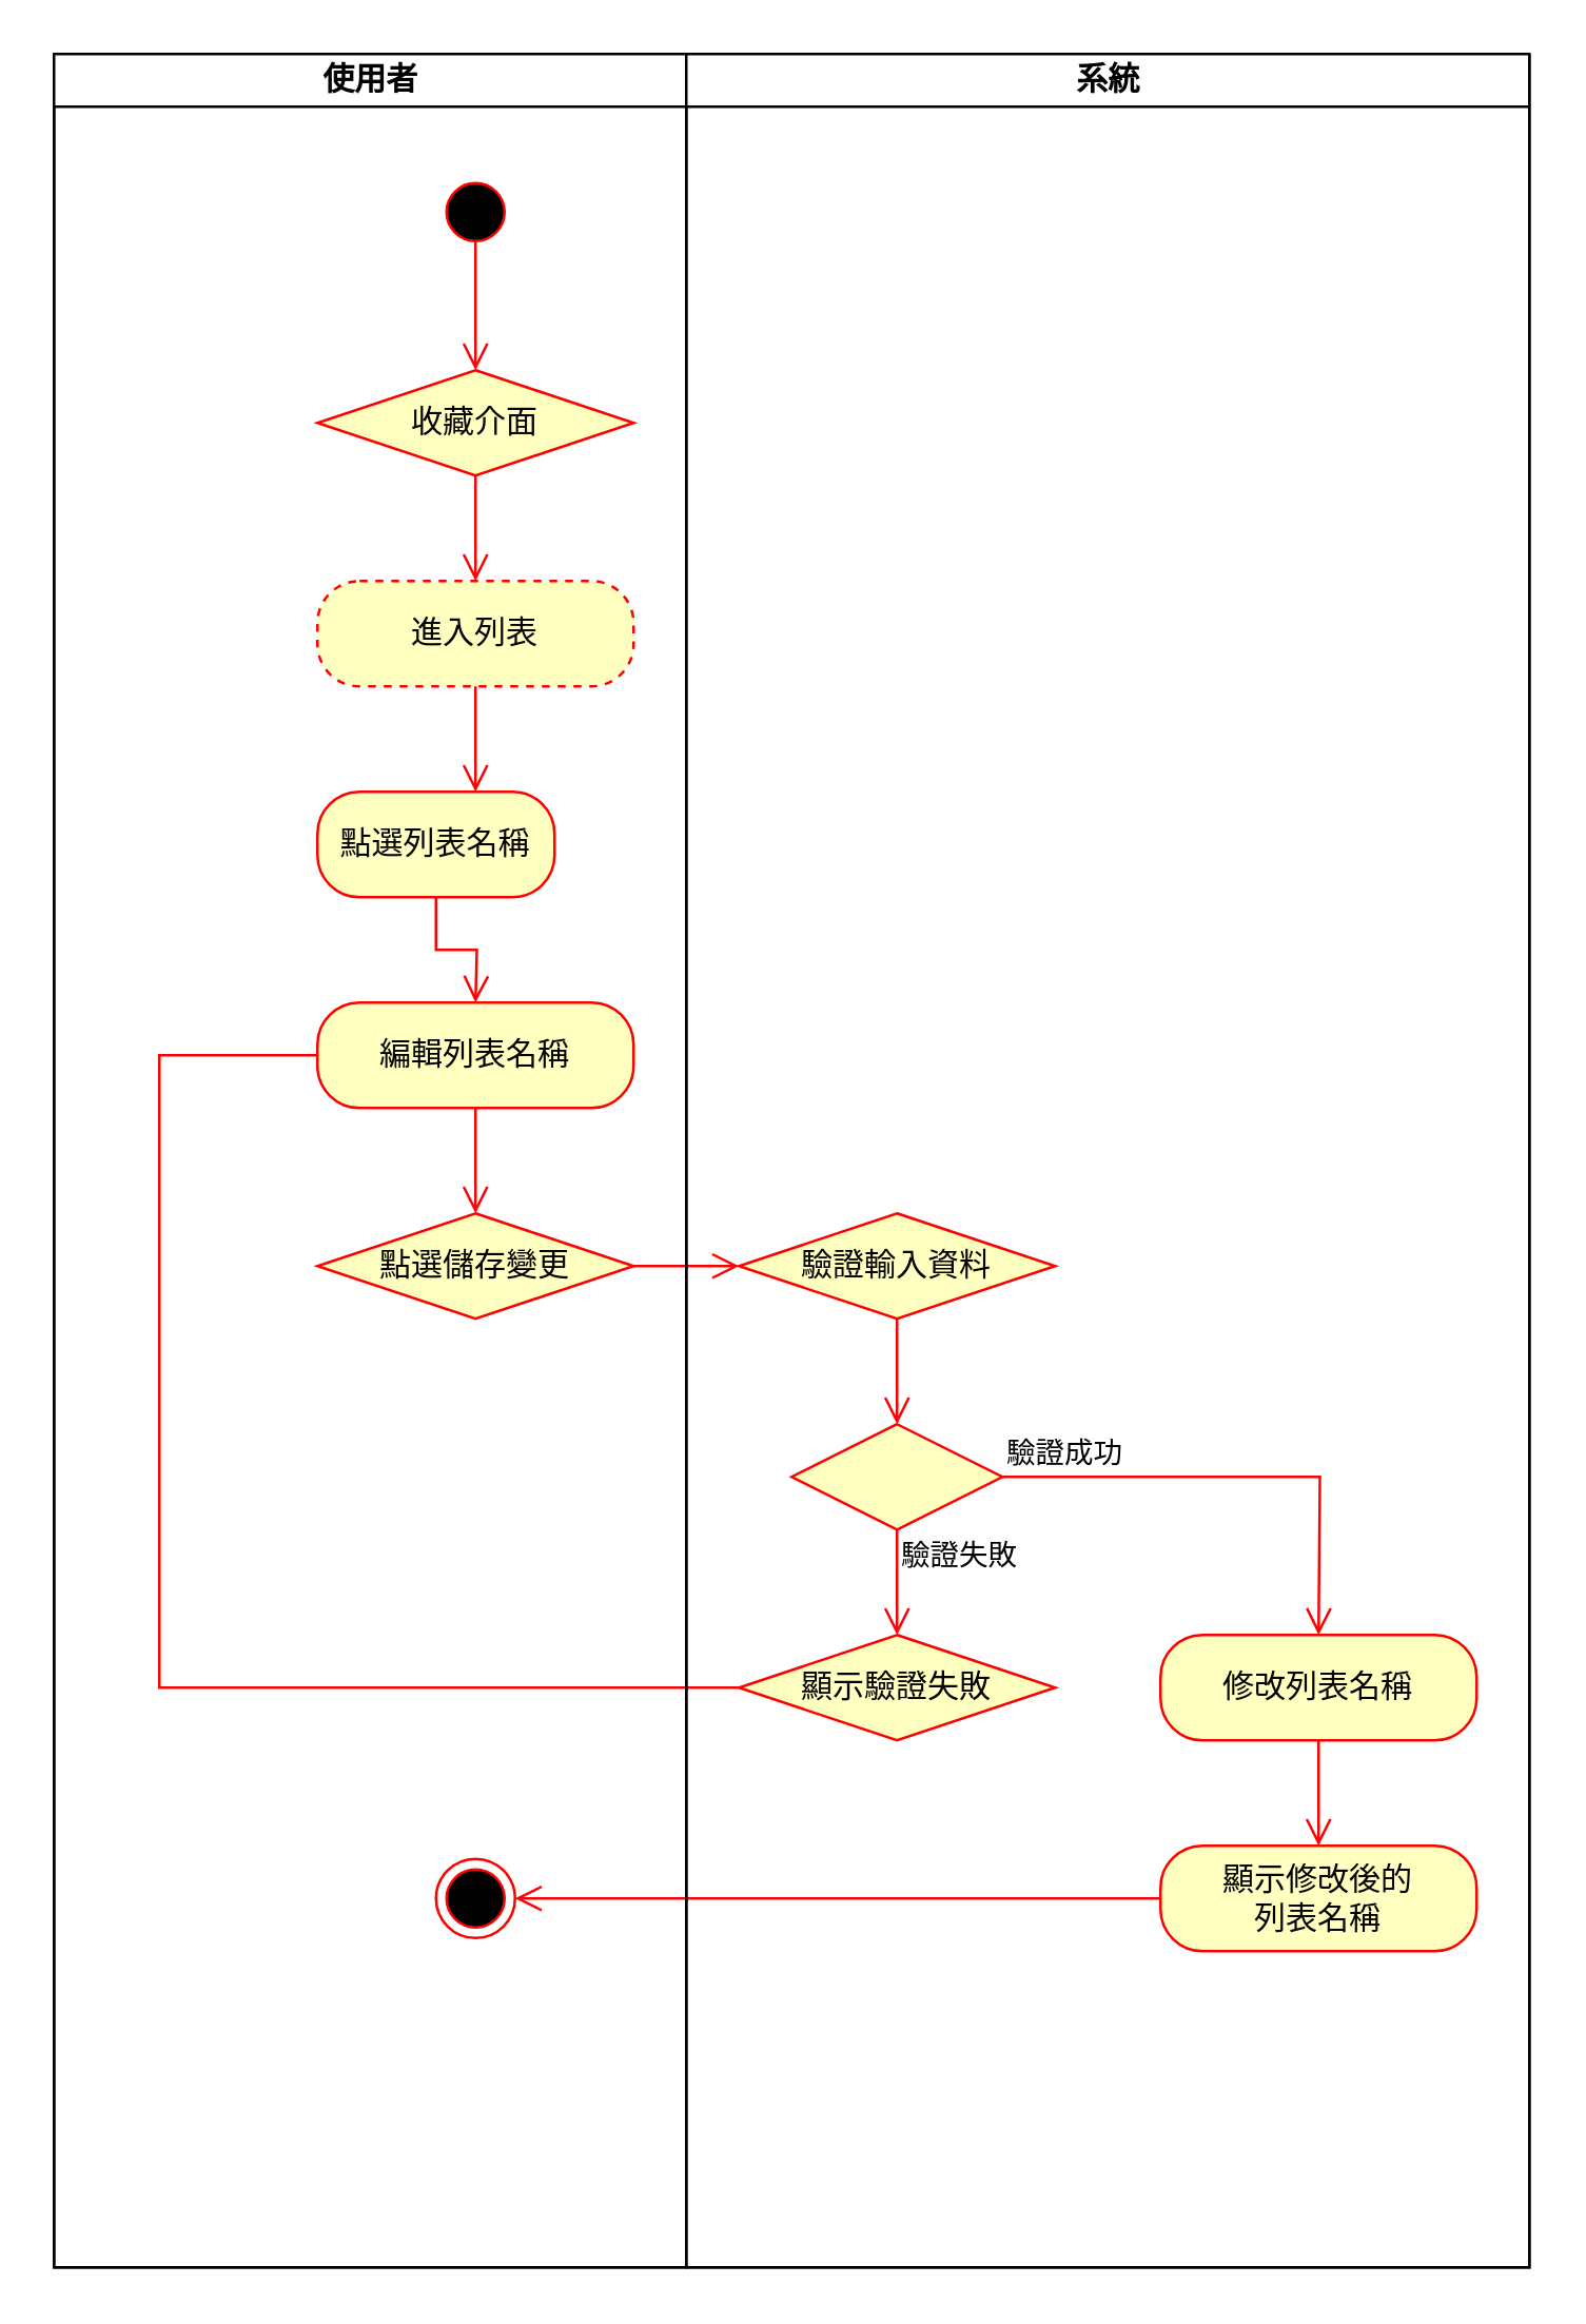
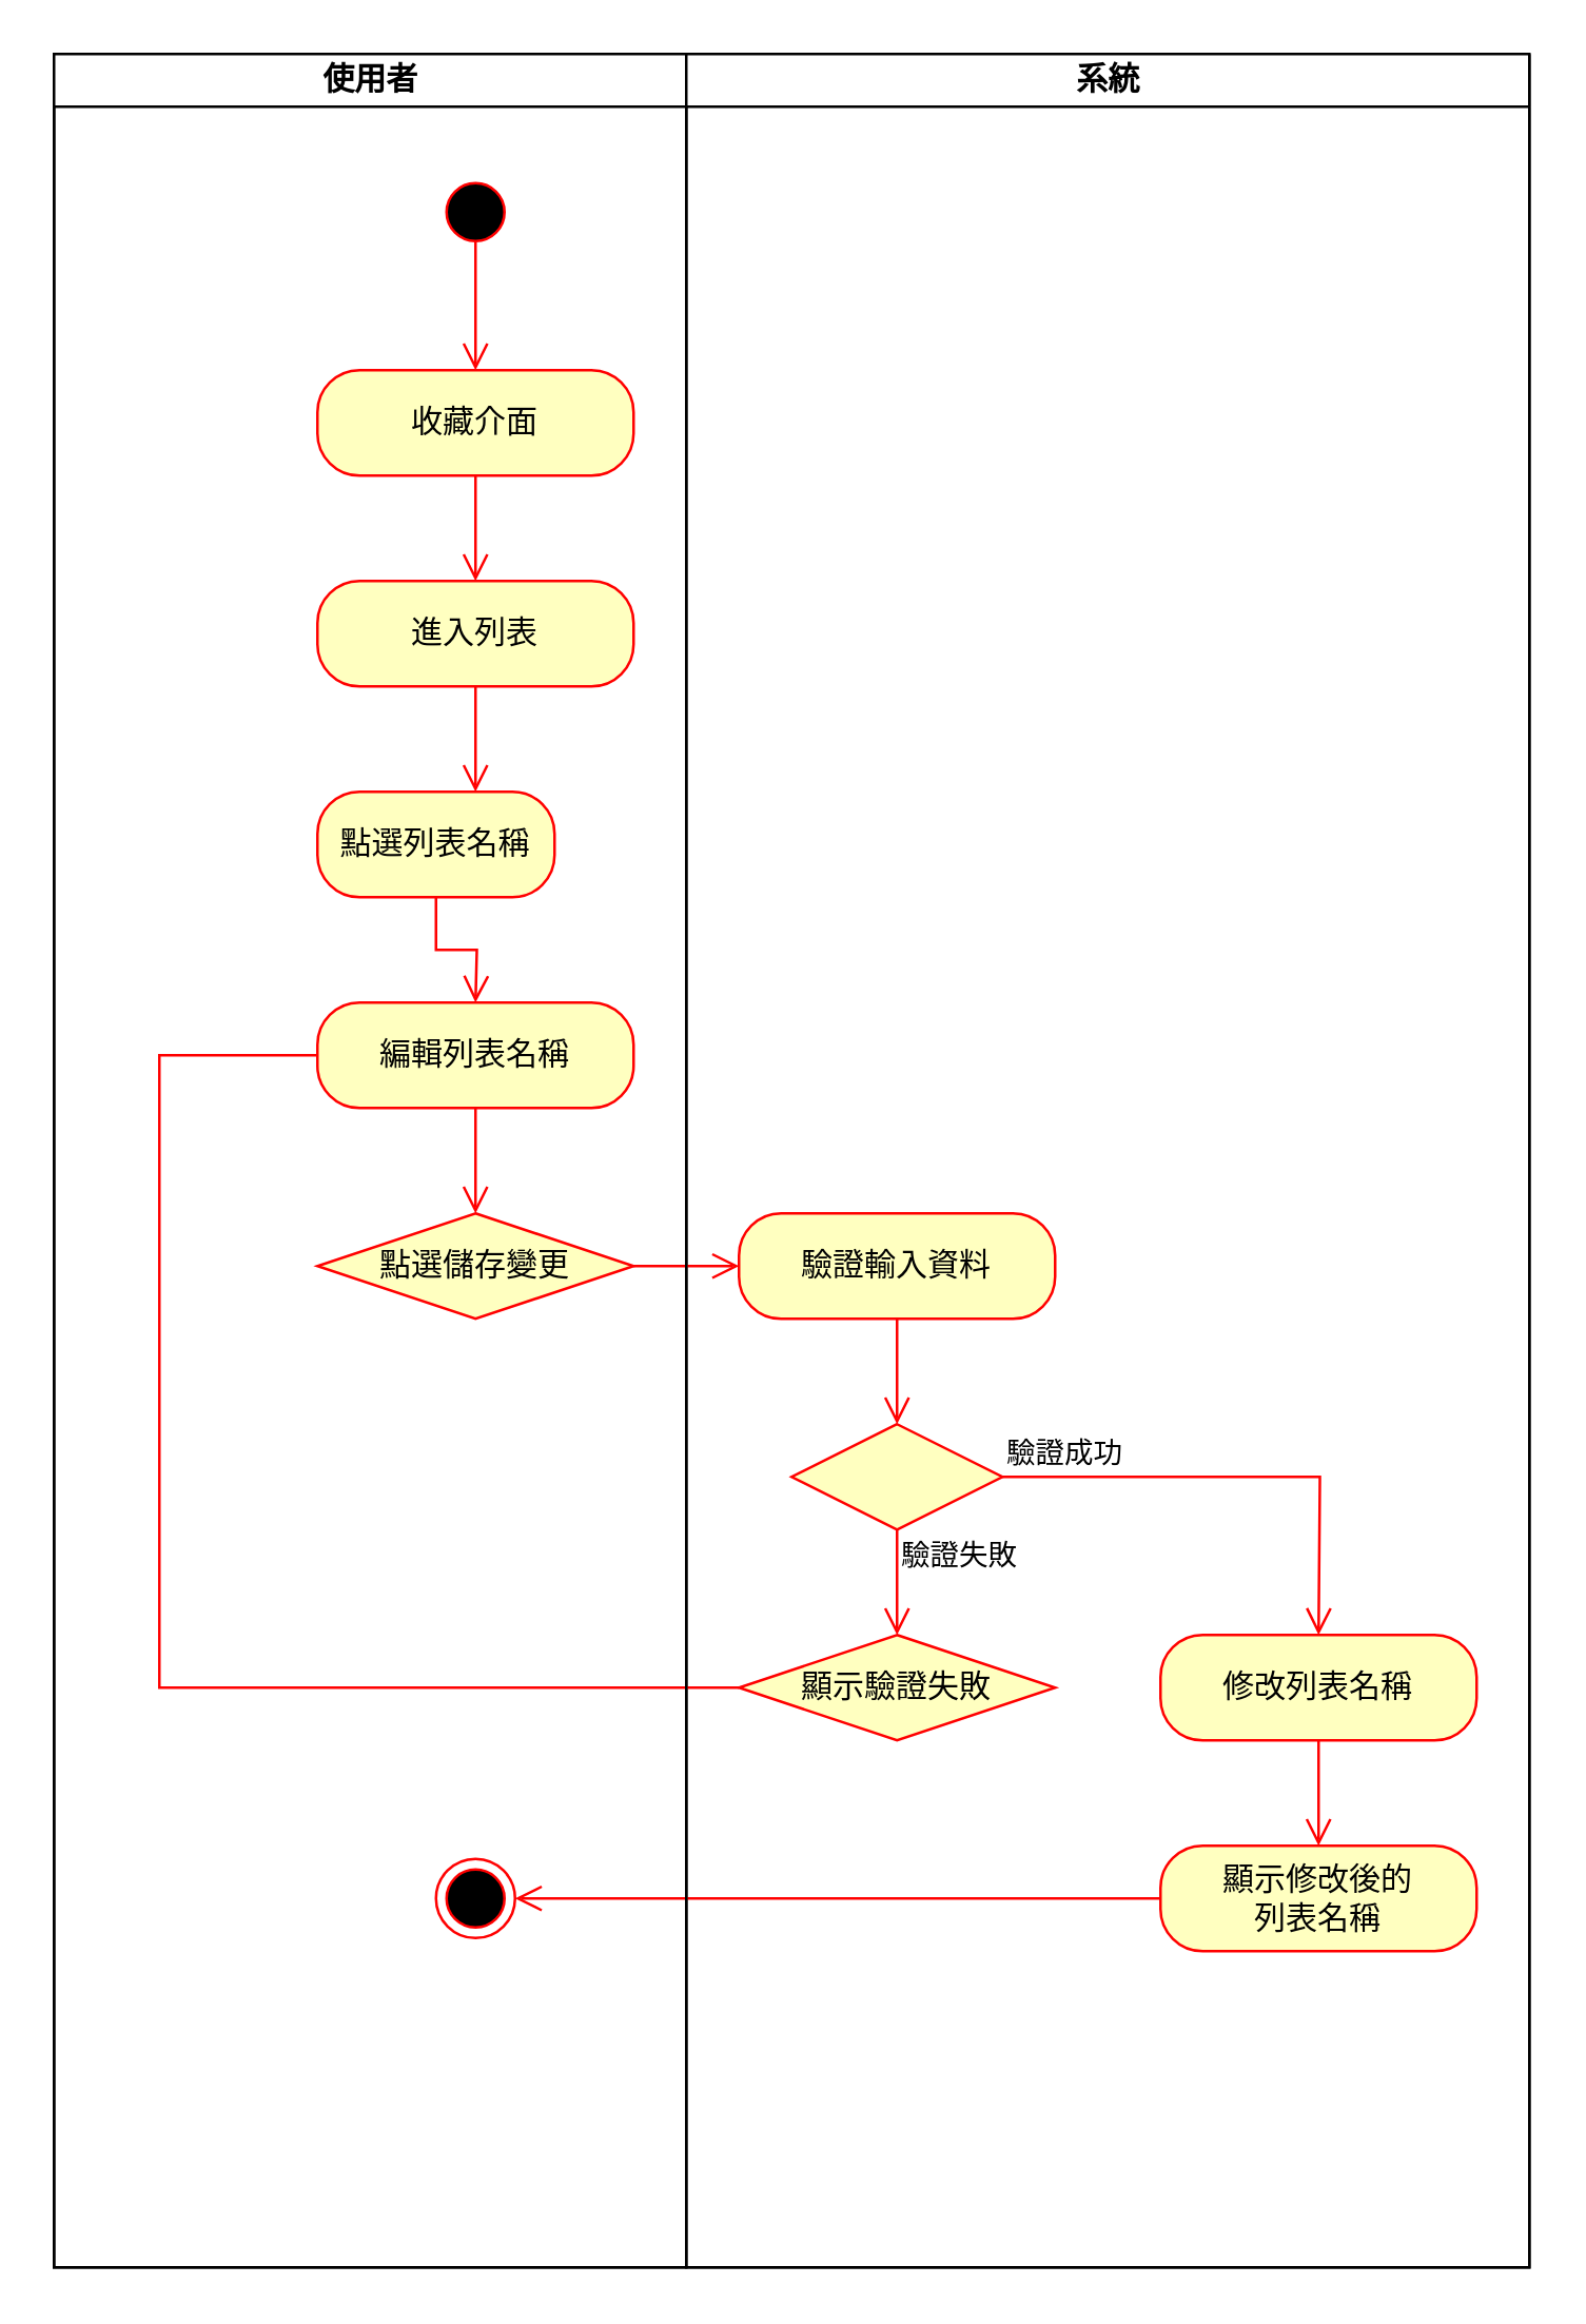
  <mxCell id="0" />
  <mxCell id="1" parent="0" />
  <mxCell id="2" value="" style="swimlane;childLayout=stackLayout;resizeParent=1;resizeParentMax=0;startSize=0;html=1;" parent="1" vertex="1"><mxGeometry x="20" y="20" width="560" height="840" as="geometry"><mxRectangle x="150.0" y="-20" width="60" height="30" as="alternateBounds" /></mxGeometry></mxCell>
  <mxCell id="3" value="使用者" style="swimlane;startSize=20;html=1;" parent="2" vertex="1"><mxGeometry width="240" height="840" as="geometry"><mxRectangle width="40" height="480" as="alternateBounds" /></mxGeometry></mxCell>
  <mxCell id="4" value="" style="edgeStyle=orthogonalEdgeStyle;html=1;verticalAlign=bottom;endArrow=open;endSize=8;strokeColor=#ff0000;rounded=0;entryX=0.5;entryY=0;entryDx=0;entryDy=0;exitX=0.5;exitY=0.5;exitDx=0;exitDy=0;exitPerimeter=0;" parent="3" source="5" edge="1"><mxGeometry relative="1" as="geometry"><mxPoint x="160.0" y="120" as="targetPoint" /><mxPoint x="159.75" y="70" as="sourcePoint" /></mxGeometry></mxCell>
  <mxCell id="5" value="" style="ellipse;html=1;shape=startState;fillColor=#000000;strokeColor=#ff0000;" parent="3" vertex="1"><mxGeometry x="145.0" y="45" width="30" height="30" as="geometry" /></mxCell>
- <mxCell id="6" value="&lt;span style=&quot;background-color: transparent; color: light-dark(rgb(0, 0, 0), rgb(237, 237, 237));&quot;&gt;收藏介面&lt;/span&gt;" style="rhombus;whiteSpace=wrap;html=1;arcSize=40;fontColor=#000000;fillColor=#ffffc0;strokeColor=#ff0000;" vertex="1" parent="3"><mxGeometry x="100.0" y="120" width="120" height="40" as="geometry" /></mxCell>
- <mxCell id="7" value="進入列表" style="rounded=1;whiteSpace=wrap;html=1;arcSize=40;fontColor=#000000;fillColor=#ffffc0;strokeColor=#ff0000;dashed=1;" vertex="1" parent="3"><mxGeometry x="100.0" y="200" width="120" height="40" as="geometry" /></mxCell>
+ <mxCell id="6" value="&lt;span style=&quot;background-color: transparent; color: light-dark(rgb(0, 0, 0), rgb(237, 237, 237));&quot;&gt;收藏介面&lt;/span&gt;" style="rounded=1;whiteSpace=wrap;html=1;arcSize=40;fontColor=#000000;fillColor=#ffffc0;strokeColor=#ff0000;" vertex="1" parent="3"><mxGeometry x="100.0" y="120" width="120" height="40" as="geometry" /></mxCell>
+ <mxCell id="7" value="進入列表" style="rounded=1;whiteSpace=wrap;html=1;arcSize=40;fontColor=#000000;fillColor=#ffffc0;strokeColor=#ff0000;" vertex="1" parent="3"><mxGeometry x="100.0" y="200" width="120" height="40" as="geometry" /></mxCell>
  <mxCell id="8" value="" style="edgeStyle=orthogonalEdgeStyle;html=1;verticalAlign=bottom;endArrow=open;endSize=8;strokeColor=#ff0000;rounded=0;" edge="1" parent="3" source="7"><mxGeometry relative="1" as="geometry"><mxPoint x="160.0" y="280" as="targetPoint" /></mxGeometry></mxCell>
  <mxCell id="9" value="" style="edgeStyle=orthogonalEdgeStyle;html=1;verticalAlign=bottom;endArrow=open;endSize=8;strokeColor=#ff0000;rounded=0;exitX=0.5;exitY=1;exitDx=0;exitDy=0;" edge="1" parent="3" source="6"><mxGeometry relative="1" as="geometry"><mxPoint x="160.0" y="200" as="targetPoint" /></mxGeometry></mxCell>
  <mxCell id="10" value="" style="ellipse;html=1;shape=endState;fillColor=#000000;strokeColor=#ff0000;" parent="3" vertex="1"><mxGeometry x="145.0" y="685" width="30" height="30" as="geometry" /></mxCell>
  <mxCell id="11" value="點選列表名稱" style="rounded=1;whiteSpace=wrap;html=1;arcSize=40;fontColor=#000000;fillColor=#ffffc0;strokeColor=#ff0000;" parent="3" vertex="1"><mxGeometry x="100.0" y="280" width="90" height="40" as="geometry" /></mxCell>
  <mxCell id="12" value="" style="edgeStyle=orthogonalEdgeStyle;html=1;verticalAlign=bottom;endArrow=open;endSize=8;strokeColor=#ff0000;rounded=0;" parent="3" source="11" edge="1"><mxGeometry relative="1" as="geometry"><mxPoint x="160.0" y="360" as="targetPoint" /></mxGeometry></mxCell>
  <mxCell id="13" value="編輯列表名稱" style="rounded=1;whiteSpace=wrap;html=1;arcSize=40;fontColor=#000000;fillColor=#ffffc0;strokeColor=#ff0000;" parent="3" vertex="1"><mxGeometry x="100.0" y="360" width="120" height="40" as="geometry" /></mxCell>
  <mxCell id="14" value="" style="edgeStyle=orthogonalEdgeStyle;html=1;verticalAlign=bottom;endArrow=open;endSize=8;strokeColor=#ff0000;rounded=0;" parent="3" source="13" edge="1"><mxGeometry relative="1" as="geometry"><mxPoint x="160.0" y="440" as="targetPoint" /></mxGeometry></mxCell>
  <mxCell id="15" value="點選儲存變更" style="rhombus;whiteSpace=wrap;html=1;arcSize=40;fontColor=#000000;fillColor=#ffffc0;strokeColor=#ff0000;" parent="3" vertex="1"><mxGeometry x="100.0" y="440" width="120" height="40" as="geometry" /></mxCell>
  <mxCell id="16" value="" style="edgeStyle=orthogonalEdgeStyle;html=1;verticalAlign=bottom;endArrow=open;endSize=8;strokeColor=#ff0000;rounded=0;exitX=1;exitY=0.5;exitDx=0;exitDy=0;" parent="3" source="15" edge="1"><mxGeometry relative="1" as="geometry"><mxPoint x="260.0" y="460" as="targetPoint" /><mxPoint x="230.0" y="460" as="sourcePoint" /></mxGeometry></mxCell>
- <mxCell id="17" value="驗證輸入資料" style="rhombus;whiteSpace=wrap;html=1;arcSize=40;fontColor=#000000;fillColor=#ffffc0;strokeColor=#ff0000;" parent="3" vertex="1"><mxGeometry x="260.0" y="440" width="120" height="40" as="geometry" /></mxCell>
+ <mxCell id="17" value="驗證輸入資料" style="rounded=1;whiteSpace=wrap;html=1;arcSize=40;fontColor=#000000;fillColor=#ffffc0;strokeColor=#ff0000;" parent="3" vertex="1"><mxGeometry x="260.0" y="440" width="120" height="40" as="geometry" /></mxCell>
  <mxCell id="18" value="" style="edgeStyle=orthogonalEdgeStyle;html=1;verticalAlign=bottom;endArrow=open;endSize=8;strokeColor=#ff0000;rounded=0;" parent="3" source="17" edge="1"><mxGeometry relative="1" as="geometry"><mxPoint x="320.0" y="520" as="targetPoint" /></mxGeometry></mxCell>
  <mxCell id="19" value="" style="rhombus;whiteSpace=wrap;html=1;fontColor=#000000;fillColor=#ffffc0;strokeColor=#ff0000;" parent="3" vertex="1"><mxGeometry x="280.0" y="520" width="80" height="40" as="geometry" /></mxCell>
  <mxCell id="20" value="驗證成功" style="edgeStyle=orthogonalEdgeStyle;html=1;align=left;verticalAlign=bottom;endArrow=open;endSize=8;strokeColor=#ff0000;rounded=0;" parent="3" source="19" edge="1"><mxGeometry x="-1" relative="1" as="geometry"><mxPoint x="480.0" y="600" as="targetPoint" /><mxPoint as="offset" /></mxGeometry></mxCell>
  <mxCell id="21" value="驗證失敗" style="edgeStyle=orthogonalEdgeStyle;html=1;align=left;verticalAlign=middle;endArrow=open;endSize=8;strokeColor=#ff0000;rounded=0;" parent="3" source="19" edge="1"><mxGeometry x="-0.506" relative="1" as="geometry"><mxPoint x="320.0" y="600" as="targetPoint" /><mxPoint as="offset" /></mxGeometry></mxCell>
  <mxCell id="22" value="顯示驗證失敗" style="rhombus;whiteSpace=wrap;html=1;arcSize=40;fontColor=#000000;fillColor=#ffffc0;strokeColor=#ff0000;" parent="3" vertex="1"><mxGeometry x="260.0" y="600" width="120" height="40" as="geometry" /></mxCell>
  <mxCell id="23" value="修改列表名稱" style="rounded=1;whiteSpace=wrap;html=1;arcSize=40;fontColor=#000000;fillColor=#ffffc0;strokeColor=#ff0000;" parent="3" vertex="1"><mxGeometry x="420.0" y="600" width="120" height="40" as="geometry" /></mxCell>
  <mxCell id="24" value="" style="edgeStyle=orthogonalEdgeStyle;html=1;verticalAlign=bottom;endArrow=open;endSize=8;strokeColor=#ff0000;rounded=0;" parent="3" source="23" edge="1"><mxGeometry relative="1" as="geometry"><mxPoint x="480.0" y="680" as="targetPoint" /></mxGeometry></mxCell>
  <mxCell id="25" value="顯示修改後的&lt;div&gt;列表名稱&lt;/div&gt;" style="rounded=1;whiteSpace=wrap;html=1;arcSize=40;fontColor=#000000;fillColor=#ffffc0;strokeColor=#ff0000;" parent="3" vertex="1"><mxGeometry x="420.0" y="680" width="120" height="40" as="geometry" /></mxCell>
  <mxCell id="26" value="" style="edgeStyle=orthogonalEdgeStyle;html=1;verticalAlign=bottom;endArrow=none;endSize=8;strokeColor=#ff0000;rounded=0;exitX=0;exitY=0.5;exitDx=0;exitDy=0;entryX=0;entryY=0.5;entryDx=0;entryDy=0;" parent="3" source="22" target="13" edge="1"><mxGeometry relative="1" as="geometry"><mxPoint x="320.0" y="680" as="targetPoint" /><Array as="points"><mxPoint x="40" y="620" /><mxPoint x="40" y="380" /></Array></mxGeometry></mxCell>
  <mxCell id="27" value="" style="edgeStyle=orthogonalEdgeStyle;html=1;verticalAlign=bottom;endArrow=open;endSize=8;strokeColor=#ff0000;rounded=0;exitX=0;exitY=0.5;exitDx=0;exitDy=0;entryX=1;entryY=0.5;entryDx=0;entryDy=0;" parent="3" source="25" target="10" edge="1"><mxGeometry relative="1" as="geometry"><mxPoint x="480.0" y="760" as="targetPoint" /></mxGeometry></mxCell>
  <mxCell id="28" value="系統" style="swimlane;startSize=20;html=1;" parent="2" vertex="1"><mxGeometry x="240" width="320" height="840" as="geometry"><mxRectangle x="120" width="40" height="480" as="alternateBounds" /></mxGeometry></mxCell>
